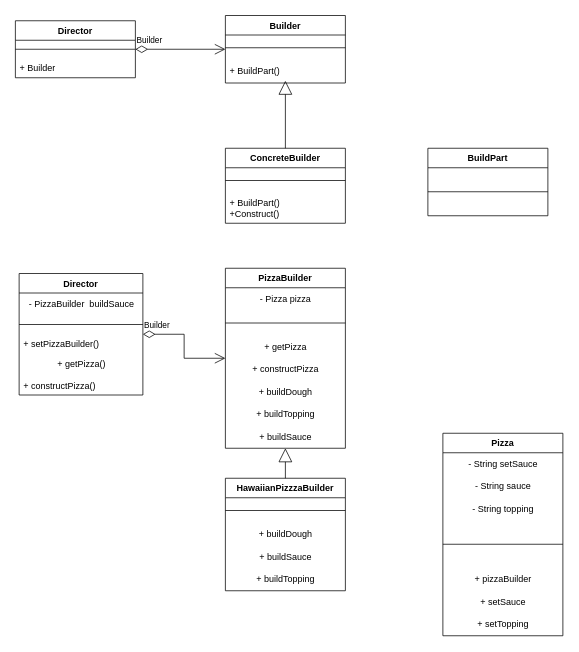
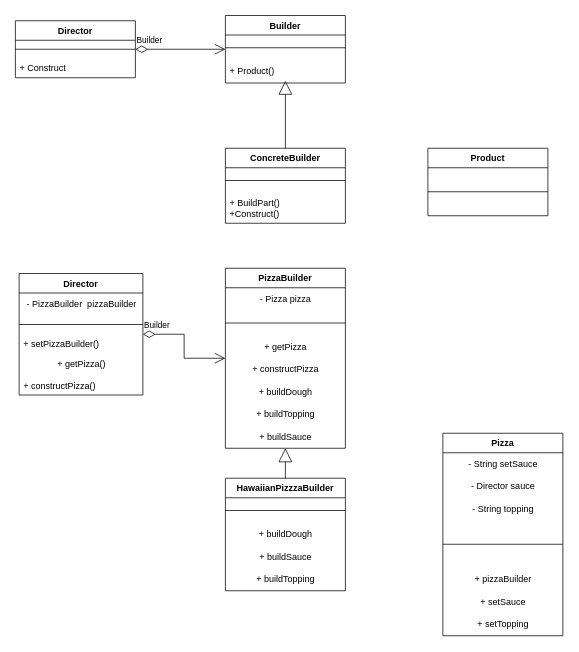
  <mxCell id="0" />
  <mxCell id="1" parent="0" />
- <mxCell id="2" value="BuildPart" style="swimlane;fontStyle=1;align=center;verticalAlign=top;childLayout=stackLayout;horizontal=1;startSize=26;horizontalStack=0;resizeParent=1;resizeParentMax=0;resizeLast=0;collapsible=1;marginBottom=0;whiteSpace=wrap;html=1;" vertex="1" parent="1"><mxGeometry x="570" y="197" width="160" height="90" as="geometry" /></mxCell>
+ <mxCell id="2" value="Product" style="swimlane;fontStyle=1;align=center;verticalAlign=top;childLayout=stackLayout;horizontal=1;startSize=26;horizontalStack=0;resizeParent=1;resizeParentMax=0;resizeLast=0;collapsible=1;marginBottom=0;whiteSpace=wrap;html=1;" vertex="1" parent="1"><mxGeometry x="570" y="197" width="160" height="90" as="geometry" /></mxCell>
  <mxCell id="3" value="" style="line;strokeWidth=1;fillColor=none;align=left;verticalAlign=middle;spacingTop=-1;spacingLeft=3;spacingRight=3;rotatable=0;labelPosition=right;points=[];portConstraint=eastwest;strokeColor=inherit;" vertex="1" parent="2"><mxGeometry y="26" width="160" height="64" as="geometry" /></mxCell>
  <mxCell id="4" value="ConcreteBuilder" style="swimlane;fontStyle=1;align=center;verticalAlign=top;childLayout=stackLayout;horizontal=1;startSize=26;horizontalStack=0;resizeParent=1;resizeParentMax=0;resizeLast=0;collapsible=1;marginBottom=0;whiteSpace=wrap;html=1;" vertex="1" parent="1"><mxGeometry x="300" y="197" width="160" height="100" as="geometry" /></mxCell>
  <mxCell id="5" value="" style="line;strokeWidth=1;fillColor=none;align=left;verticalAlign=middle;spacingTop=-1;spacingLeft=3;spacingRight=3;rotatable=0;labelPosition=right;points=[];portConstraint=eastwest;strokeColor=inherit;" vertex="1" parent="4"><mxGeometry y="26" width="160" height="34" as="geometry" /></mxCell>
  <mxCell id="6" value="+ BuildPart()&lt;br&gt;+Construct()" style="text;strokeColor=none;fillColor=none;align=left;verticalAlign=top;spacingLeft=4;spacingRight=4;overflow=hidden;rotatable=0;points=[[0,0.5],[1,0.5]];portConstraint=eastwest;whiteSpace=wrap;html=1;" vertex="1" parent="4"><mxGeometry y="60" width="160" height="40" as="geometry" /></mxCell>
  <mxCell id="7" value="Builder" style="swimlane;fontStyle=1;align=center;verticalAlign=top;childLayout=stackLayout;horizontal=1;startSize=26;horizontalStack=0;resizeParent=1;resizeParentMax=0;resizeLast=0;collapsible=1;marginBottom=0;whiteSpace=wrap;html=1;" vertex="1" parent="1"><mxGeometry x="300" y="20" width="160" height="90" as="geometry" /></mxCell>
  <mxCell id="8" value="" style="line;strokeWidth=1;fillColor=none;align=left;verticalAlign=middle;spacingTop=-1;spacingLeft=3;spacingRight=3;rotatable=0;labelPosition=right;points=[];portConstraint=eastwest;strokeColor=inherit;" vertex="1" parent="7"><mxGeometry y="26" width="160" height="34" as="geometry" /></mxCell>
- <mxCell id="9" value="+ BuildPart()" style="text;strokeColor=none;fillColor=none;align=left;verticalAlign=top;spacingLeft=4;spacingRight=4;overflow=hidden;rotatable=0;points=[[0,0.5],[1,0.5]];portConstraint=eastwest;whiteSpace=wrap;html=1;" vertex="1" parent="7"><mxGeometry y="60" width="160" height="30" as="geometry" /></mxCell>
+ <mxCell id="9" value="+ Product()" style="text;strokeColor=none;fillColor=none;align=left;verticalAlign=top;spacingLeft=4;spacingRight=4;overflow=hidden;rotatable=0;points=[[0,0.5],[1,0.5]];portConstraint=eastwest;whiteSpace=wrap;html=1;" vertex="1" parent="7"><mxGeometry y="60" width="160" height="30" as="geometry" /></mxCell>
  <mxCell id="10" value="Director" style="swimlane;fontStyle=1;align=center;verticalAlign=top;childLayout=stackLayout;horizontal=1;startSize=26;horizontalStack=0;resizeParent=1;resizeParentMax=0;resizeLast=0;collapsible=1;marginBottom=0;whiteSpace=wrap;html=1;" vertex="1" parent="1"><mxGeometry x="20" y="27" width="160" height="76" as="geometry" /></mxCell>
  <mxCell id="11" value="" style="line;strokeWidth=1;fillColor=none;align=left;verticalAlign=middle;spacingTop=-1;spacingLeft=3;spacingRight=3;rotatable=0;labelPosition=right;points=[];portConstraint=eastwest;strokeColor=inherit;" vertex="1" parent="10"><mxGeometry y="26" width="160" height="24" as="geometry" /></mxCell>
- <mxCell id="12" value="+ Builder" style="text;strokeColor=none;fillColor=none;align=left;verticalAlign=top;spacingLeft=4;spacingRight=4;overflow=hidden;rotatable=0;points=[[0,0.5],[1,0.5]];portConstraint=eastwest;whiteSpace=wrap;html=1;" vertex="1" parent="10"><mxGeometry y="50" width="160" height="26" as="geometry" /></mxCell>
+ <mxCell id="12" value="+ Construct" style="text;strokeColor=none;fillColor=none;align=left;verticalAlign=top;spacingLeft=4;spacingRight=4;overflow=hidden;rotatable=0;points=[[0,0.5],[1,0.5]];portConstraint=eastwest;whiteSpace=wrap;html=1;" vertex="1" parent="10"><mxGeometry y="50" width="160" height="26" as="geometry" /></mxCell>
  <mxCell id="13" value="Builder" style="endArrow=open;html=1;endSize=12;startArrow=diamondThin;startSize=14;startFill=0;edgeStyle=orthogonalEdgeStyle;align=left;verticalAlign=bottom;rounded=0;exitX=1;exitY=0.5;exitDx=0;exitDy=0;entryX=0;entryY=0.5;entryDx=0;entryDy=0;" edge="1" parent="1" source="10" target="7"><mxGeometry x="-1" y="3" relative="1" as="geometry"><mxPoint x="170" y="157" as="sourcePoint" /><mxPoint x="330" y="157" as="targetPoint" /></mxGeometry></mxCell>
  <mxCell id="14" value="" style="endArrow=block;endSize=16;endFill=0;html=1;rounded=0;exitX=0.5;exitY=0;exitDx=0;exitDy=0;" edge="1" parent="1" source="4"><mxGeometry width="160" relative="1" as="geometry"><mxPoint x="390" y="187" as="sourcePoint" /><mxPoint x="380" y="107" as="targetPoint" /></mxGeometry></mxCell>
  <mxCell id="15" value="Pizza" style="swimlane;fontStyle=1;align=center;verticalAlign=top;childLayout=stackLayout;horizontal=1;startSize=26;horizontalStack=0;resizeParent=1;resizeParentMax=0;resizeLast=0;collapsible=1;marginBottom=0;whiteSpace=wrap;html=1;" vertex="1" parent="1"><mxGeometry x="590" y="577" width="160" height="270" as="geometry" /></mxCell>
  <mxCell id="16" value="- String setSauce" style="text;html=1;align=center;verticalAlign=middle;resizable=0;points=[];autosize=1;strokeColor=none;fillColor=none;" vertex="1" parent="15"><mxGeometry y="26" width="160" height="30" as="geometry" /></mxCell>
- <mxCell id="17" value="- String sauce" style="text;html=1;align=center;verticalAlign=middle;resizable=0;points=[];autosize=1;strokeColor=none;fillColor=none;" vertex="1" parent="15"><mxGeometry y="56" width="160" height="30" as="geometry" /></mxCell>
+ <mxCell id="17" value="- Director sauce" style="text;html=1;align=center;verticalAlign=middle;resizable=0;points=[];autosize=1;strokeColor=none;fillColor=none;" vertex="1" parent="15"><mxGeometry y="56" width="160" height="30" as="geometry" /></mxCell>
  <mxCell id="18" value="- String topping" style="text;html=1;align=center;verticalAlign=middle;resizable=0;points=[];autosize=1;strokeColor=none;fillColor=none;" vertex="1" parent="15"><mxGeometry y="86" width="160" height="30" as="geometry" /></mxCell>
  <mxCell id="19" value="" style="line;strokeWidth=1;fillColor=none;align=left;verticalAlign=middle;spacingTop=-1;spacingLeft=3;spacingRight=3;rotatable=0;labelPosition=right;points=[];portConstraint=eastwest;strokeColor=inherit;" vertex="1" parent="15"><mxGeometry y="116" width="160" height="64" as="geometry" /></mxCell>
  <mxCell id="20" value="+ pizzaBuilder" style="text;html=1;align=center;verticalAlign=middle;resizable=0;points=[];autosize=1;strokeColor=none;fillColor=none;" vertex="1" parent="15"><mxGeometry y="180" width="160" height="30" as="geometry" /></mxCell>
  <mxCell id="21" value="+ setSauce" style="text;html=1;align=center;verticalAlign=middle;resizable=0;points=[];autosize=1;strokeColor=none;fillColor=none;" vertex="1" parent="15"><mxGeometry y="210" width="160" height="30" as="geometry" /></mxCell>
  <mxCell id="22" value="+ setTopping" style="text;html=1;align=center;verticalAlign=middle;resizable=0;points=[];autosize=1;strokeColor=none;fillColor=none;" vertex="1" parent="15"><mxGeometry y="240" width="160" height="30" as="geometry" /></mxCell>
  <mxCell id="23" value="HawaiianPizzzaBuilder" style="swimlane;fontStyle=1;align=center;verticalAlign=top;childLayout=stackLayout;horizontal=1;startSize=26;horizontalStack=0;resizeParent=1;resizeParentMax=0;resizeLast=0;collapsible=1;marginBottom=0;whiteSpace=wrap;html=1;" vertex="1" parent="1"><mxGeometry x="300" y="637" width="160" height="150" as="geometry" /></mxCell>
  <mxCell id="24" value="" style="line;strokeWidth=1;fillColor=none;align=left;verticalAlign=middle;spacingTop=-1;spacingLeft=3;spacingRight=3;rotatable=0;labelPosition=right;points=[];portConstraint=eastwest;strokeColor=inherit;" vertex="1" parent="23"><mxGeometry y="26" width="160" height="34" as="geometry" /></mxCell>
  <mxCell id="25" value="+ buildDough" style="text;html=1;align=center;verticalAlign=middle;resizable=0;points=[];autosize=1;strokeColor=none;fillColor=none;" vertex="1" parent="23"><mxGeometry y="60" width="160" height="30" as="geometry" /></mxCell>
  <mxCell id="26" value="+ buildSauce" style="text;html=1;align=center;verticalAlign=middle;resizable=0;points=[];autosize=1;strokeColor=none;fillColor=none;" vertex="1" parent="23"><mxGeometry y="90" width="160" height="30" as="geometry" /></mxCell>
  <mxCell id="27" value="+ buildTopping" style="text;html=1;align=center;verticalAlign=middle;resizable=0;points=[];autosize=1;strokeColor=none;fillColor=none;" vertex="1" parent="23"><mxGeometry y="120" width="160" height="30" as="geometry" /></mxCell>
  <mxCell id="28" value="PizzaBuilder" style="swimlane;fontStyle=1;align=center;verticalAlign=top;childLayout=stackLayout;horizontal=1;startSize=26;horizontalStack=0;resizeParent=1;resizeParentMax=0;resizeLast=0;collapsible=1;marginBottom=0;whiteSpace=wrap;html=1;" vertex="1" parent="1"><mxGeometry x="300" y="357" width="160" height="240" as="geometry" /></mxCell>
  <mxCell id="29" value="- Pizza pizza" style="text;html=1;align=center;verticalAlign=middle;resizable=0;points=[];autosize=1;strokeColor=none;fillColor=none;" vertex="1" parent="28"><mxGeometry y="26" width="160" height="30" as="geometry" /></mxCell>
  <mxCell id="30" value="" style="line;strokeWidth=1;fillColor=none;align=left;verticalAlign=middle;spacingTop=-1;spacingLeft=3;spacingRight=3;rotatable=0;labelPosition=right;points=[];portConstraint=eastwest;strokeColor=inherit;" vertex="1" parent="28"><mxGeometry y="56" width="160" height="34" as="geometry" /></mxCell>
  <mxCell id="31" value="+ getPizza" style="text;html=1;align=center;verticalAlign=middle;resizable=0;points=[];autosize=1;strokeColor=none;fillColor=none;" vertex="1" parent="28"><mxGeometry y="90" width="160" height="30" as="geometry" /></mxCell>
  <mxCell id="32" value="+ constructPizza" style="text;html=1;align=center;verticalAlign=middle;resizable=0;points=[];autosize=1;strokeColor=none;fillColor=none;" vertex="1" parent="28"><mxGeometry y="120" width="160" height="30" as="geometry" /></mxCell>
  <mxCell id="33" value="+ buildDough" style="text;html=1;align=center;verticalAlign=middle;resizable=0;points=[];autosize=1;strokeColor=none;fillColor=none;" vertex="1" parent="28"><mxGeometry y="150" width="160" height="30" as="geometry" /></mxCell>
  <mxCell id="34" value="+ buildTopping" style="text;html=1;align=center;verticalAlign=middle;resizable=0;points=[];autosize=1;strokeColor=none;fillColor=none;" vertex="1" parent="28"><mxGeometry y="180" width="160" height="30" as="geometry" /></mxCell>
  <mxCell id="35" value="+ buildSauce" style="text;html=1;align=center;verticalAlign=middle;resizable=0;points=[];autosize=1;strokeColor=none;fillColor=none;" vertex="1" parent="28"><mxGeometry y="210" width="160" height="30" as="geometry" /></mxCell>
  <mxCell id="36" value="Director" style="swimlane;fontStyle=1;align=center;verticalAlign=top;childLayout=stackLayout;horizontal=1;startSize=26;horizontalStack=0;resizeParent=1;resizeParentMax=0;resizeLast=0;collapsible=1;marginBottom=0;whiteSpace=wrap;html=1;" vertex="1" parent="1"><mxGeometry x="25" y="364" width="165" height="162" as="geometry" /></mxCell>
- <mxCell id="37" value="- PizzaBuilder&amp;nbsp; buildSauce" style="text;html=1;align=center;verticalAlign=middle;resizable=0;points=[];autosize=1;strokeColor=none;fillColor=none;" vertex="1" parent="36"><mxGeometry y="26" width="165" height="30" as="geometry" /></mxCell>
+ <mxCell id="37" value="- PizzaBuilder&amp;nbsp; pizzaBuilder" style="text;html=1;align=center;verticalAlign=middle;resizable=0;points=[];autosize=1;strokeColor=none;fillColor=none;" vertex="1" parent="36"><mxGeometry y="26" width="165" height="30" as="geometry" /></mxCell>
  <mxCell id="38" value="" style="line;strokeWidth=1;fillColor=none;align=left;verticalAlign=middle;spacingTop=-1;spacingLeft=3;spacingRight=3;rotatable=0;labelPosition=right;points=[];portConstraint=eastwest;strokeColor=inherit;" vertex="1" parent="36"><mxGeometry y="56" width="165" height="24" as="geometry" /></mxCell>
  <mxCell id="39" value="+ setPizzaBuilder()" style="text;strokeColor=none;fillColor=none;align=left;verticalAlign=top;spacingLeft=4;spacingRight=4;overflow=hidden;rotatable=0;points=[[0,0.5],[1,0.5]];portConstraint=eastwest;whiteSpace=wrap;html=1;" vertex="1" parent="36"><mxGeometry y="80" width="165" height="26" as="geometry" /></mxCell>
  <mxCell id="40" value="+ getPizza()" style="text;html=1;align=center;verticalAlign=middle;resizable=0;points=[];autosize=1;strokeColor=none;fillColor=none;" vertex="1" parent="36"><mxGeometry y="106" width="165" height="30" as="geometry" /></mxCell>
  <mxCell id="41" value="+ constructPizza()" style="text;strokeColor=none;fillColor=none;align=left;verticalAlign=top;spacingLeft=4;spacingRight=4;overflow=hidden;rotatable=0;points=[[0,0.5],[1,0.5]];portConstraint=eastwest;whiteSpace=wrap;html=1;" vertex="1" parent="36"><mxGeometry y="136" width="165" height="26" as="geometry" /></mxCell>
  <mxCell id="42" value="Builder" style="endArrow=open;html=1;endSize=12;startArrow=diamondThin;startSize=14;startFill=0;edgeStyle=orthogonalEdgeStyle;align=left;verticalAlign=bottom;rounded=0;exitX=1;exitY=0.5;exitDx=0;exitDy=0;entryX=0;entryY=0.5;entryDx=0;entryDy=0;" edge="1" parent="1" source="36" target="28"><mxGeometry x="-1" y="3" relative="1" as="geometry"><mxPoint x="175" y="494" as="sourcePoint" /><mxPoint x="335" y="494" as="targetPoint" /></mxGeometry></mxCell>
  <mxCell id="43" value="" style="endArrow=block;endSize=16;endFill=0;html=1;rounded=0;exitX=0.5;exitY=0;exitDx=0;exitDy=0;" edge="1" parent="1" source="23"><mxGeometry width="160" relative="1" as="geometry"><mxPoint x="385" y="534" as="sourcePoint" /><mxPoint x="380" y="597" as="targetPoint" /></mxGeometry></mxCell>
